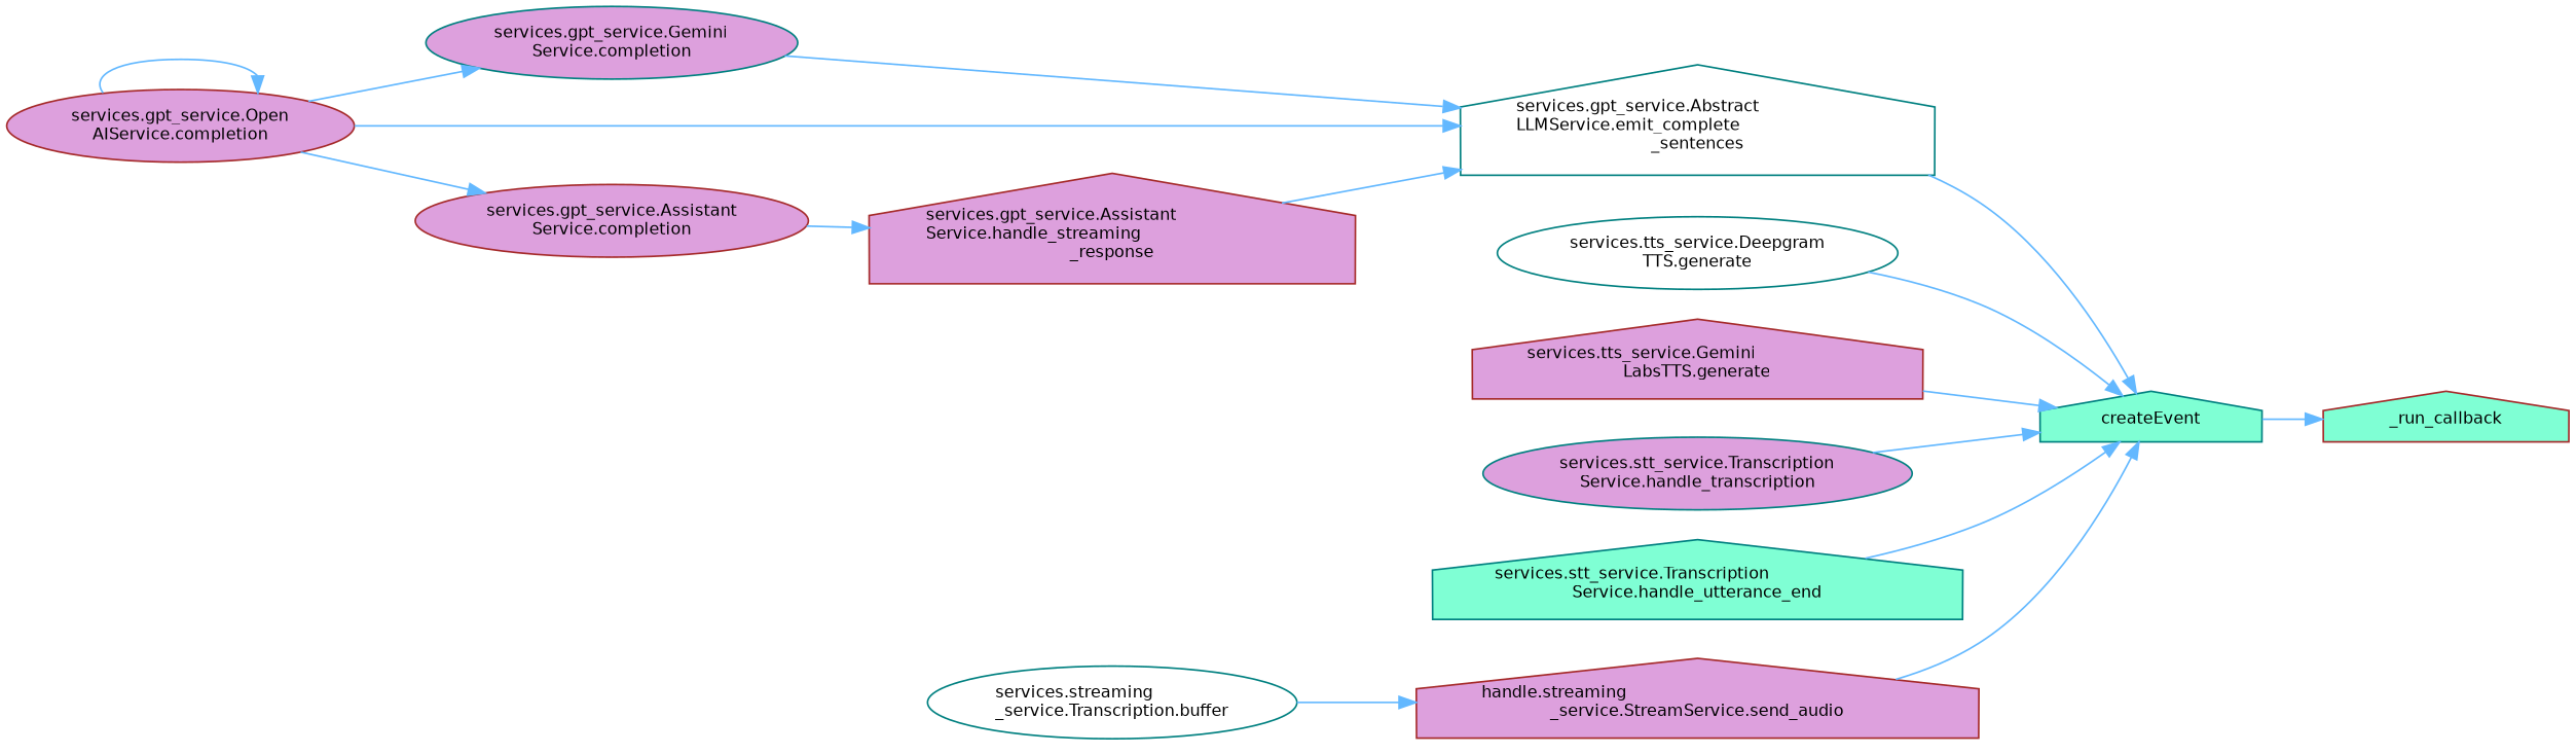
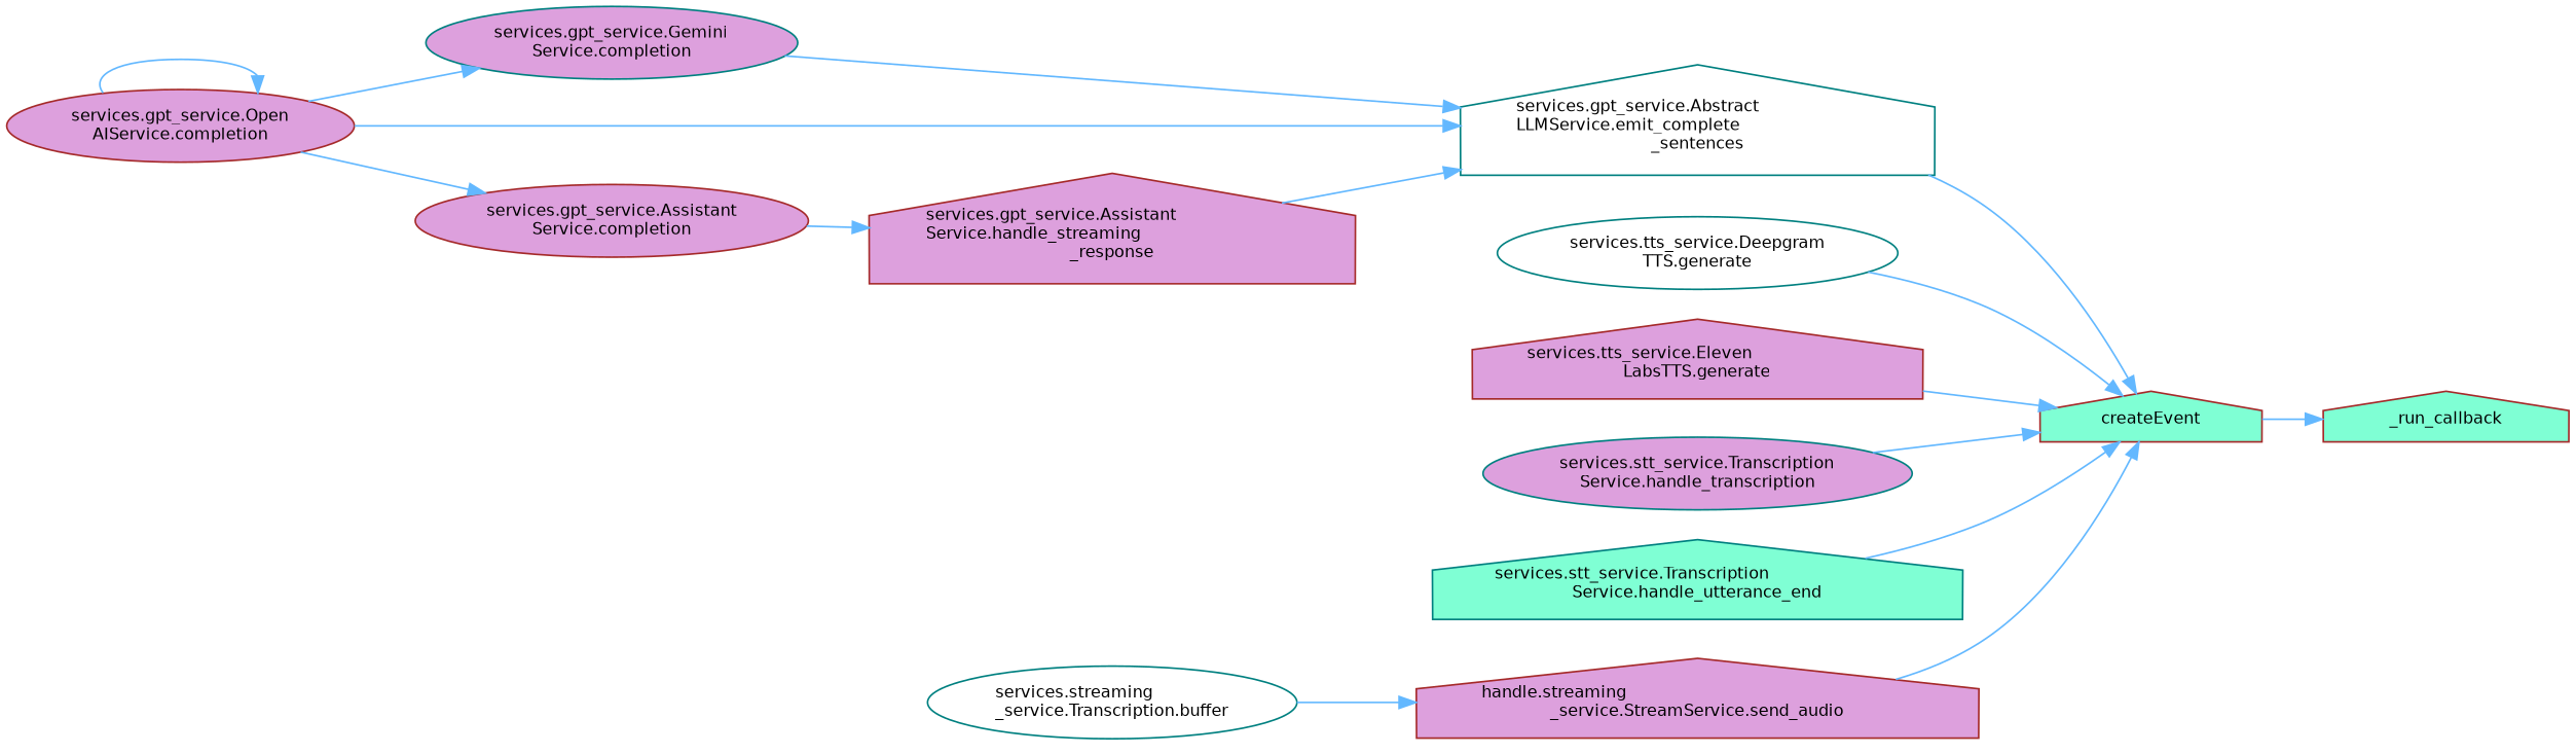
  digraph {
    rankdir=RL
    node [color=brown fillcolor=plum fontname=Helvetica fontsize=10 shape=house style=filled]
    edge [color=steelblue1 dir=back fontname=Helvetica fontsize=10 labelfontname=Helvetica labelfontsize=10 style=solid]
    n1 [fillcolor=aquamarine fontcolor=black height=0.2 label=_run_callback width=0.4]
-   n2 [color=teal fillcolor=aquamarine height=0.2 label=createEvent width=0.4]
+   n2 [fillcolor=aquamarine height=0.2 label=createEvent width=0.4]
    n3 [color=teal fillcolor=white height=0.2 label="services.gpt_service.Abstract\lLLMService.emit_complete\l_sentences" width=0.4]
    n4 [color=teal fillcolor=white height=0.2 label="services.tts_service.Deepgram\lTTS.generate" shape=ellipse width=0.4]
-   n5 [height=0.2 label="services.tts_service.Gemini\lLabsTTS.generate" width=0.4]
+   n5 [height=0.2 label="services.tts_service.Eleven\lLabsTTS.generate" width=0.4]
    n6 [color=teal height=0.2 label="services.stt_service.Transcription\lService.handle_transcription" shape=ellipse width=0.4]
    n7 [color=teal fillcolor=aquamarine height=0.2 label="services.stt_service.Transcription\lService.handle_utterance_end" width=0.4]
    n8 [height=0.2 label="handle.streaming\l_service.StreamService.send_audio" width=0.4]
    n9 [color=teal height=0.2 label="services.gpt_service.Gemini\lService.completion" shape=ellipse width=0.4]
    n10 [height=0.2 label="services.gpt_service.Open\lAIService.completion" shape=ellipse width=0.4]
    n11 [height=0.2 label="services.gpt_service.Assistant\lService.handle_streaming\l_response" width=0.4]
    n12 [color=teal fillcolor=white height=0.2 label="services.streaming\l_service.Transcription.buffer" shape=ellipse width=0.4]
    n13 [height=0.2 label="services.gpt_service.Assistant\lService.completion" shape=ellipse width=0.4]
    n1 -> n2
    n2 -> n3
    n2 -> n4
    n2 -> n5
    n2 -> n6
    n2 -> n7
    n2 -> n8
    n3 -> n9
    n3 -> n10
    n3 -> n11
    n8 -> n12
    n9 -> n10
    n10 -> n10
    n11 -> n13
    n13 -> n10
  }
